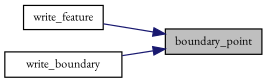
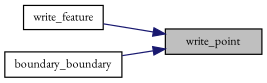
  digraph {
    fontname="EB Garamond"
    rankdir=RL
    node [color=black fillcolor=white fontname="EB Garamond" fontsize=10 shape=record style=filled]
    edge [color=midnightblue dir=back fontname="EB Garamond" fontsize=10 labelfontname=Helvetica labelfontsize=10 style=solid]
-   n1 [fillcolor=grey75 fontcolor=black height=0.2 label=boundary_point width=0.4]
+   n1 [fillcolor=grey75 fontcolor=black height=0.2 label=write_point width=0.4]
    n2 [height=0.2 label=write_feature width=0.4]
-   n3 [height=0.2 label=write_boundary width=0.4]
+   n3 [height=0.2 label=boundary_boundary width=0.4]
    n1 -> n2
    n1 -> n3
  }
